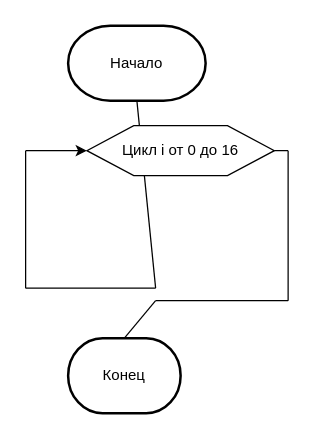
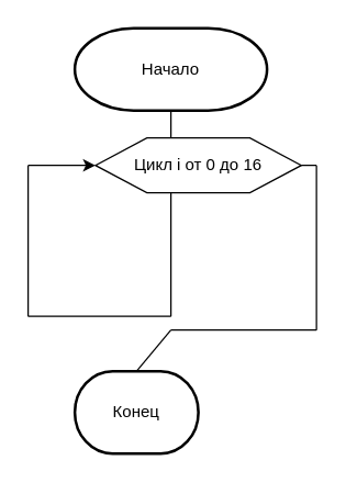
  <mxCell id="0" />
  <mxCell id="1" parent="0" />
- <mxCell id="2" value="Начало" style="strokeWidth=2;html=1;shape=mxgraph.flowchart.terminator;whiteSpace=wrap;" vertex="1" parent="1"><mxGeometry x="54" y="20" width="110" height="60" as="geometry" /></mxCell>
+ <mxCell id="2" value="Начало" style="strokeWidth=2;html=1;shape=mxgraph.flowchart.terminator;whiteSpace=wrap;" vertex="1" parent="1"><mxGeometry x="54" y="20" width="140" height="60" as="geometry" /></mxCell>
  <mxCell id="3" value="Конец" style="strokeWidth=2;html=1;shape=mxgraph.flowchart.terminator;whiteSpace=wrap;" vertex="1" parent="1"><mxGeometry x="54" y="269.998" width="90" height="60" as="geometry" /></mxCell>
  <mxCell id="4" value="" style="endArrow=none;html=1;fontSize=12;entryX=0.5;entryY=1;entryDx=0;entryDy=0;entryPerimeter=0;" edge="1" parent="1" target="2"><mxGeometry width="50" height="50" relative="1" as="geometry"><mxPoint x="124" y="230" as="sourcePoint" /><mxPoint x="120" y="200" as="targetPoint" /></mxGeometry></mxCell>
  <mxCell id="5" value="Цикл i от 0 до 16" style="shape=hexagon;perimeter=hexagonPerimeter2;whiteSpace=wrap;html=1;fontSize=12;" vertex="1" parent="1"><mxGeometry x="69" y="100" width="150" height="40" as="geometry" /></mxCell>
  <mxCell id="6" value="" style="endArrow=none;html=1;fontSize=12;" edge="1" parent="1"><mxGeometry width="50" height="50" relative="1" as="geometry"><mxPoint x="20" y="230" as="sourcePoint" /><mxPoint x="124" y="230" as="targetPoint" /></mxGeometry></mxCell>
  <mxCell id="7" value="" style="endArrow=none;html=1;fontSize=12;" edge="1" parent="1"><mxGeometry width="50" height="50" relative="1" as="geometry"><mxPoint x="20" y="120" as="sourcePoint" /><mxPoint x="20" y="230" as="targetPoint" /></mxGeometry></mxCell>
  <mxCell id="8" value="" style="endArrow=classic;html=1;fontSize=12;entryX=0;entryY=0.5;entryDx=0;entryDy=0;" edge="1" parent="1" target="5"><mxGeometry width="50" height="50" relative="1" as="geometry"><mxPoint x="20" y="120" as="sourcePoint" /><mxPoint x="-40" y="90" as="targetPoint" /></mxGeometry></mxCell>
  <mxCell id="9" value="" style="endArrow=none;html=1;fontSize=12;entryX=1;entryY=0.5;entryDx=0;entryDy=0;" edge="1" parent="1" target="5"><mxGeometry width="50" height="50" relative="1" as="geometry"><mxPoint x="230" y="120" as="sourcePoint" /><mxPoint x="200" y="120" as="targetPoint" /></mxGeometry></mxCell>
  <mxCell id="10" value="" style="endArrow=none;html=1;fontSize=12;" edge="1" parent="1"><mxGeometry width="50" height="50" relative="1" as="geometry"><mxPoint x="230" y="240" as="sourcePoint" /><mxPoint x="230" y="120" as="targetPoint" /></mxGeometry></mxCell>
  <mxCell id="11" value="" style="endArrow=none;html=1;fontSize=12;" edge="1" parent="1"><mxGeometry width="50" height="50" relative="1" as="geometry"><mxPoint x="124" y="240" as="sourcePoint" /><mxPoint x="230" y="240" as="targetPoint" /></mxGeometry></mxCell>
  <mxCell id="12" value="" style="endArrow=none;html=1;fontSize=12;entryX=0.5;entryY=0;entryDx=0;entryDy=0;entryPerimeter=0;" edge="1" parent="1" target="3"><mxGeometry width="50" height="50" relative="1" as="geometry"><mxPoint x="124" y="240" as="sourcePoint" /><mxPoint x="30" y="240" as="targetPoint" /></mxGeometry></mxCell>
